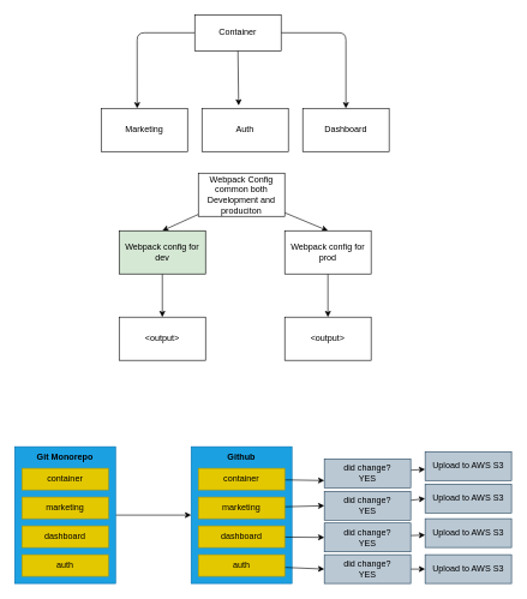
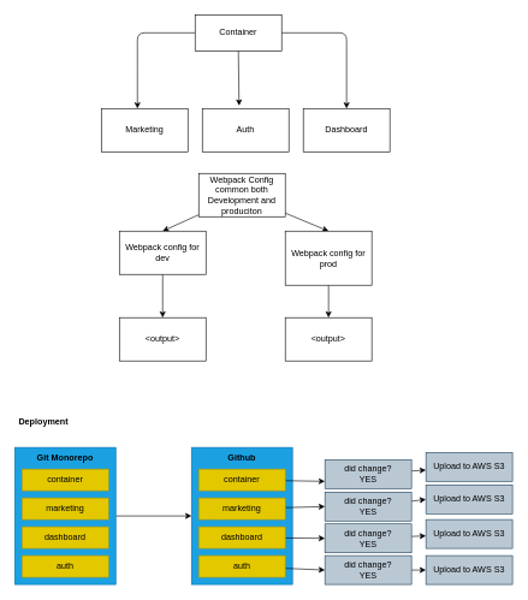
  <mxCell id="0" />
  <mxCell id="1" parent="0" />
  <mxCell id="2" style="edgeStyle=none;html=1;entryX=0.417;entryY=0;entryDx=0;entryDy=0;entryPerimeter=0;" parent="1" source="5" target="7" edge="1"><mxGeometry relative="1" as="geometry"><Array as="points"><mxPoint x="190" y="45" /></Array></mxGeometry></mxCell>
  <mxCell id="3" style="edgeStyle=none;html=1;exitX=0.5;exitY=1;exitDx=0;exitDy=0;entryX=0.425;entryY=-0.067;entryDx=0;entryDy=0;entryPerimeter=0;" parent="1" source="5" target="8" edge="1"><mxGeometry relative="1" as="geometry" /></mxCell>
  <mxCell id="4" style="edgeStyle=none;html=1;entryX=0.5;entryY=0;entryDx=0;entryDy=0;" parent="1" source="5" target="6" edge="1"><mxGeometry relative="1" as="geometry"><Array as="points"><mxPoint x="480" y="45" /></Array></mxGeometry></mxCell>
  <mxCell id="5" value="Container" style="whiteSpace=wrap;html=1;" parent="1" vertex="1"><mxGeometry x="270" y="20" width="120" height="50" as="geometry" /></mxCell>
  <mxCell id="6" value="Dashboard" style="whiteSpace=wrap;html=1;" parent="1" vertex="1"><mxGeometry x="420" y="150" width="120" height="60" as="geometry" /></mxCell>
  <mxCell id="7" value="Marketing" style="whiteSpace=wrap;html=1;" parent="1" vertex="1"><mxGeometry x="140" y="150" width="120" height="60" as="geometry" /></mxCell>
  <mxCell id="8" value="Auth" style="whiteSpace=wrap;html=1;" parent="1" vertex="1"><mxGeometry x="280" y="150" width="120" height="60" as="geometry" /></mxCell>
  <mxCell id="9" style="edgeStyle=none;html=1;entryX=0.5;entryY=0;entryDx=0;entryDy=0;" parent="1" source="11" target="13" edge="1"><mxGeometry relative="1" as="geometry" /></mxCell>
  <mxCell id="10" style="edgeStyle=none;html=1;entryX=0.5;entryY=0;entryDx=0;entryDy=0;" parent="1" source="11" target="15" edge="1"><mxGeometry relative="1" as="geometry" /></mxCell>
  <mxCell id="11" value="Webpack Config common both Development and produciton" style="whiteSpace=wrap;html=1;" parent="1" vertex="1"><mxGeometry x="275" y="240" width="120" height="60" as="geometry" /></mxCell>
  <mxCell id="12" style="edgeStyle=none;html=1;" parent="1" source="13" target="17" edge="1"><mxGeometry relative="1" as="geometry" /></mxCell>
- <mxCell id="13" value="Webpack config for dev" style="whiteSpace=wrap;html=1;fillColor=#d5e8d4;" parent="1" vertex="1"><mxGeometry x="165" y="320" width="120" height="60" as="geometry" /></mxCell>
+ <mxCell id="13" value="Webpack config for dev" style="whiteSpace=wrap;html=1;" parent="1" vertex="1"><mxGeometry x="165" y="320" width="120" height="60" as="geometry" /></mxCell>
  <mxCell id="14" value="" style="edgeStyle=none;html=1;" parent="1" source="15" target="16" edge="1"><mxGeometry relative="1" as="geometry" /></mxCell>
- <mxCell id="15" value="Webpack config for prod" style="whiteSpace=wrap;html=1;" parent="1" vertex="1"><mxGeometry x="395" y="320" width="120" height="60" as="geometry" /></mxCell>
+ <mxCell id="15" value="Webpack config for prod" style="whiteSpace=wrap;html=1;" parent="1" vertex="1"><mxGeometry x="395" y="320" width="120" height="75" as="geometry" /></mxCell>
  <mxCell id="16" value="&amp;lt;output&amp;gt;" style="whiteSpace=wrap;html=1;" parent="1" vertex="1"><mxGeometry x="395" y="440" width="120" height="60" as="geometry" /></mxCell>
  <mxCell id="17" value="&amp;lt;output&amp;gt;" style="whiteSpace=wrap;html=1;" parent="1" vertex="1"><mxGeometry x="165" y="440" width="120" height="60" as="geometry" /></mxCell>
+ <mxCell id="18" value="&lt;b&gt;Deployment&lt;/b&gt;" style="text;strokeColor=none;align=center;fillColor=none;html=1;verticalAlign=middle;whiteSpace=wrap;rounded=0;" parent="1" vertex="1"><mxGeometry x="30" y="570" width="60" height="30" as="geometry" /></mxCell>
  <mxCell id="19" style="edgeStyle=none;html=1;entryX=0;entryY=0.5;entryDx=0;entryDy=0;" edge="1" parent="1" source="20" target="26"><mxGeometry relative="1" as="geometry" /></mxCell>
  <mxCell id="20" value="" style="whiteSpace=wrap;html=1;fillColor=#1ba1e2;fontColor=#ffffff;strokeColor=#006EAF;" parent="1" vertex="1"><mxGeometry x="20" y="620" width="140" height="190" as="geometry" /></mxCell>
  <mxCell id="21" value="container" style="whiteSpace=wrap;html=1;fillColor=#e3c800;fontColor=#000000;strokeColor=#B09500;" parent="1" vertex="1"><mxGeometry x="30" y="650" width="120" height="30" as="geometry" /></mxCell>
  <mxCell id="22" value="marketing" style="whiteSpace=wrap;html=1;fillColor=#e3c800;fontColor=#000000;strokeColor=#B09500;" parent="1" vertex="1"><mxGeometry x="30" y="690" width="120" height="30" as="geometry" /></mxCell>
  <mxCell id="23" value="dashboard" style="whiteSpace=wrap;html=1;fillColor=#e3c800;fontColor=#000000;strokeColor=#B09500;" parent="1" vertex="1"><mxGeometry x="30" y="730" width="120" height="30" as="geometry" /></mxCell>
  <mxCell id="24" value="auth" style="whiteSpace=wrap;html=1;fillColor=#e3c800;fontColor=#000000;strokeColor=#B09500;" parent="1" vertex="1"><mxGeometry x="30" y="770" width="120" height="30" as="geometry" /></mxCell>
  <mxCell id="25" value="&lt;b&gt;Git Monorepo&lt;/b&gt;" style="text;strokeColor=none;align=center;fillColor=none;html=1;verticalAlign=middle;whiteSpace=wrap;rounded=0;" parent="1" vertex="1"><mxGeometry x="45" y="620" width="90" height="30" as="geometry" /></mxCell>
  <mxCell id="26" value="" style="whiteSpace=wrap;html=1;fillColor=#1ba1e2;fontColor=#ffffff;strokeColor=#006EAF;" parent="1" vertex="1"><mxGeometry x="265" y="620" width="140" height="190" as="geometry" /></mxCell>
  <mxCell id="27" style="edgeStyle=none;html=1;entryX=0;entryY=0.75;entryDx=0;entryDy=0;" edge="1" parent="1" source="28" target="37"><mxGeometry relative="1" as="geometry" /></mxCell>
  <mxCell id="28" value="container" style="whiteSpace=wrap;html=1;fillColor=#e3c800;fontColor=#000000;strokeColor=#B09500;" parent="1" vertex="1"><mxGeometry x="275" y="650" width="120" height="30" as="geometry" /></mxCell>
  <mxCell id="29" style="edgeStyle=none;html=1;entryX=0;entryY=0.5;entryDx=0;entryDy=0;" edge="1" parent="1" source="30" target="39"><mxGeometry relative="1" as="geometry" /></mxCell>
  <mxCell id="30" value="marketing" style="whiteSpace=wrap;html=1;fillColor=#e3c800;fontColor=#000000;strokeColor=#B09500;" parent="1" vertex="1"><mxGeometry x="275" y="690" width="120" height="30" as="geometry" /></mxCell>
  <mxCell id="31" style="edgeStyle=none;html=1;entryX=0;entryY=0.5;entryDx=0;entryDy=0;" edge="1" parent="1" source="32" target="41"><mxGeometry relative="1" as="geometry" /></mxCell>
  <mxCell id="32" value="dashboard" style="whiteSpace=wrap;html=1;fillColor=#e3c800;fontColor=#000000;strokeColor=#B09500;" parent="1" vertex="1"><mxGeometry x="275" y="730" width="120" height="30" as="geometry" /></mxCell>
  <mxCell id="33" style="edgeStyle=none;html=1;entryX=0;entryY=0.5;entryDx=0;entryDy=0;" edge="1" parent="1" source="34" target="43"><mxGeometry relative="1" as="geometry" /></mxCell>
  <mxCell id="34" value="auth" style="whiteSpace=wrap;html=1;fillColor=#e3c800;fontColor=#000000;strokeColor=#B09500;" parent="1" vertex="1"><mxGeometry x="275" y="770" width="120" height="30" as="geometry" /></mxCell>
  <mxCell id="35" value="&lt;b&gt;Github&lt;/b&gt;" style="text;strokeColor=none;align=center;fillColor=none;html=1;verticalAlign=middle;whiteSpace=wrap;rounded=0;" parent="1" vertex="1"><mxGeometry x="290" y="620" width="90" height="30" as="geometry" /></mxCell>
  <mxCell id="36" style="edgeStyle=none;html=1;" edge="1" parent="1" source="37" target="44"><mxGeometry relative="1" as="geometry" /></mxCell>
  <mxCell id="37" value="did change?&lt;br&gt;YES" style="whiteSpace=wrap;html=1;fillColor=#bac8d3;strokeColor=#23445d;" vertex="1" parent="1"><mxGeometry x="450" y="637" width="120" height="40" as="geometry" /></mxCell>
  <mxCell id="38" style="edgeStyle=none;html=1;entryX=0;entryY=0.5;entryDx=0;entryDy=0;" edge="1" parent="1" source="39" target="45"><mxGeometry relative="1" as="geometry" /></mxCell>
  <mxCell id="39" value="did change?&lt;br&gt;YES" style="whiteSpace=wrap;html=1;fillColor=#bac8d3;strokeColor=#23445d;" vertex="1" parent="1"><mxGeometry x="450" y="682" width="120" height="40" as="geometry" /></mxCell>
  <mxCell id="40" style="edgeStyle=none;html=1;" edge="1" parent="1" source="41" target="46"><mxGeometry relative="1" as="geometry" /></mxCell>
  <mxCell id="41" value="did change?&lt;br&gt;YES" style="whiteSpace=wrap;html=1;fillColor=#bac8d3;strokeColor=#23445d;" vertex="1" parent="1"><mxGeometry x="450" y="726" width="120" height="40" as="geometry" /></mxCell>
  <mxCell id="42" style="edgeStyle=none;html=1;" edge="1" parent="1" source="43" target="47"><mxGeometry relative="1" as="geometry" /></mxCell>
  <mxCell id="43" value="did change?&lt;br&gt;YES" style="whiteSpace=wrap;html=1;fillColor=#bac8d3;strokeColor=#23445d;" vertex="1" parent="1"><mxGeometry x="450" y="770" width="120" height="40" as="geometry" /></mxCell>
  <mxCell id="44" value="Upload to AWS S3" style="whiteSpace=wrap;html=1;fillColor=#bac8d3;strokeColor=#23445d;" vertex="1" parent="1"><mxGeometry x="590" y="627" width="120" height="40" as="geometry" /></mxCell>
  <mxCell id="45" value="Upload to AWS S3" style="whiteSpace=wrap;html=1;fillColor=#bac8d3;strokeColor=#23445d;" vertex="1" parent="1"><mxGeometry x="590" y="672" width="120" height="40" as="geometry" /></mxCell>
  <mxCell id="46" value="Upload to AWS S3" style="whiteSpace=wrap;html=1;fillColor=#bac8d3;strokeColor=#23445d;" vertex="1" parent="1"><mxGeometry x="590" y="720" width="120" height="40" as="geometry" /></mxCell>
  <mxCell id="47" value="Upload to AWS S3" style="whiteSpace=wrap;html=1;fillColor=#bac8d3;strokeColor=#23445d;" vertex="1" parent="1"><mxGeometry x="590" y="770" width="120" height="40" as="geometry" /></mxCell>
